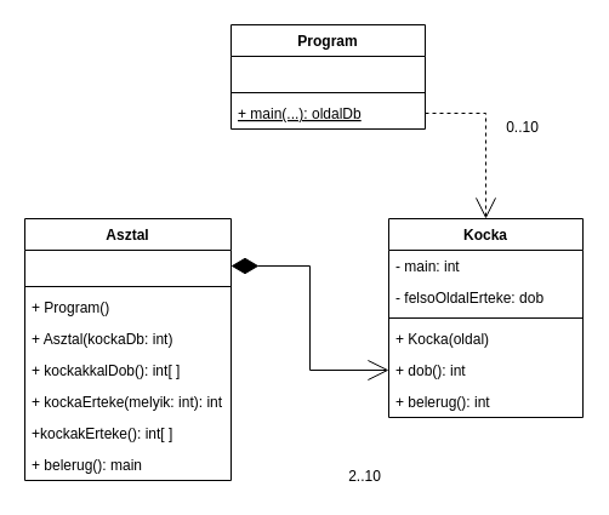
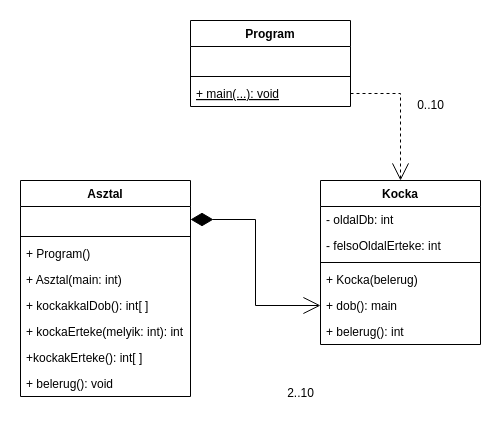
  <mxCell id="0" />
  <mxCell id="1" parent="0" />
  <mxCell id="2" value="Kocka" style="swimlane;fontStyle=1;align=center;verticalAlign=top;childLayout=stackLayout;horizontal=1;startSize=26;horizontalStack=0;resizeParent=1;resizeParentMax=0;resizeLast=0;collapsible=1;marginBottom=0;" parent="1" vertex="1"><mxGeometry x="320" y="180" width="160" height="164" as="geometry" /></mxCell>
- <mxCell id="3" value="- main: int" style="text;strokeColor=none;fillColor=none;align=left;verticalAlign=top;spacingLeft=4;spacingRight=4;overflow=hidden;rotatable=0;points=[[0,0.5],[1,0.5]];portConstraint=eastwest;" parent="2" vertex="1"><mxGeometry y="26" width="160" height="26" as="geometry" /></mxCell>
- <mxCell id="4" value="- felsoOldalErteke: dob" style="text;strokeColor=none;fillColor=none;align=left;verticalAlign=top;spacingLeft=4;spacingRight=4;overflow=hidden;rotatable=0;points=[[0,0.5],[1,0.5]];portConstraint=eastwest;" parent="2" vertex="1"><mxGeometry y="52" width="160" height="26" as="geometry" /></mxCell>
+ <mxCell id="3" value="- oldalDb: int" style="text;strokeColor=none;fillColor=none;align=left;verticalAlign=top;spacingLeft=4;spacingRight=4;overflow=hidden;rotatable=0;points=[[0,0.5],[1,0.5]];portConstraint=eastwest;" parent="2" vertex="1"><mxGeometry y="26" width="160" height="26" as="geometry" /></mxCell>
+ <mxCell id="4" value="- felsoOldalErteke: int" style="text;strokeColor=none;fillColor=none;align=left;verticalAlign=top;spacingLeft=4;spacingRight=4;overflow=hidden;rotatable=0;points=[[0,0.5],[1,0.5]];portConstraint=eastwest;" parent="2" vertex="1"><mxGeometry y="52" width="160" height="26" as="geometry" /></mxCell>
  <mxCell id="5" value="" style="line;strokeWidth=1;fillColor=none;align=left;verticalAlign=middle;spacingTop=-1;spacingLeft=3;spacingRight=3;rotatable=0;labelPosition=right;points=[];portConstraint=eastwest;" parent="2" vertex="1"><mxGeometry y="78" width="160" height="8" as="geometry" /></mxCell>
- <mxCell id="6" value="+ Kocka(oldal)" style="text;strokeColor=none;fillColor=none;align=left;verticalAlign=top;spacingLeft=4;spacingRight=4;overflow=hidden;rotatable=0;points=[[0,0.5],[1,0.5]];portConstraint=eastwest;" parent="2" vertex="1"><mxGeometry y="86" width="160" height="26" as="geometry" /></mxCell>
- <mxCell id="7" value="+ dob(): int" style="text;strokeColor=none;fillColor=none;align=left;verticalAlign=top;spacingLeft=4;spacingRight=4;overflow=hidden;rotatable=0;points=[[0,0.5],[1,0.5]];portConstraint=eastwest;" parent="2" vertex="1"><mxGeometry y="112" width="160" height="26" as="geometry" /></mxCell>
+ <mxCell id="6" value="+ Kocka(belerug)" style="text;strokeColor=none;fillColor=none;align=left;verticalAlign=top;spacingLeft=4;spacingRight=4;overflow=hidden;rotatable=0;points=[[0,0.5],[1,0.5]];portConstraint=eastwest;" parent="2" vertex="1"><mxGeometry y="86" width="160" height="26" as="geometry" /></mxCell>
+ <mxCell id="7" value="+ dob(): main" style="text;strokeColor=none;fillColor=none;align=left;verticalAlign=top;spacingLeft=4;spacingRight=4;overflow=hidden;rotatable=0;points=[[0,0.5],[1,0.5]];portConstraint=eastwest;" parent="2" vertex="1"><mxGeometry y="112" width="160" height="26" as="geometry" /></mxCell>
  <mxCell id="8" value="+ belerug(): int" style="text;strokeColor=none;fillColor=none;align=left;verticalAlign=top;spacingLeft=4;spacingRight=4;overflow=hidden;rotatable=0;points=[[0,0.5],[1,0.5]];portConstraint=eastwest;" parent="2" vertex="1"><mxGeometry y="138" width="160" height="26" as="geometry" /></mxCell>
  <mxCell id="9" value="Asztal" style="swimlane;fontStyle=1;align=center;verticalAlign=top;childLayout=stackLayout;horizontal=1;startSize=26;horizontalStack=0;resizeParent=1;resizeParentMax=0;resizeLast=0;collapsible=1;marginBottom=0;" parent="1" vertex="1"><mxGeometry x="20" y="180" width="170" height="216" as="geometry" /></mxCell>
  <mxCell id="10" value=" " style="text;strokeColor=none;fillColor=none;align=left;verticalAlign=top;spacingLeft=4;spacingRight=4;overflow=hidden;rotatable=0;points=[[0,0.5],[1,0.5]];portConstraint=eastwest;" parent="9" vertex="1"><mxGeometry y="26" width="170" height="26" as="geometry" /></mxCell>
  <mxCell id="11" value="" style="line;strokeWidth=1;fillColor=none;align=left;verticalAlign=middle;spacingTop=-1;spacingLeft=3;spacingRight=3;rotatable=0;labelPosition=right;points=[];portConstraint=eastwest;" parent="9" vertex="1"><mxGeometry y="52" width="170" height="8" as="geometry" /></mxCell>
  <mxCell id="12" value="+ Program()" style="text;strokeColor=none;fillColor=none;align=left;verticalAlign=top;spacingLeft=4;spacingRight=4;overflow=hidden;rotatable=0;points=[[0,0.5],[1,0.5]];portConstraint=eastwest;" parent="9" vertex="1"><mxGeometry y="60" width="170" height="26" as="geometry" /></mxCell>
- <mxCell id="13" value="+ Asztal(kockaDb: int)" style="text;strokeColor=none;fillColor=none;align=left;verticalAlign=top;spacingLeft=4;spacingRight=4;overflow=hidden;rotatable=0;points=[[0,0.5],[1,0.5]];portConstraint=eastwest;" parent="9" vertex="1"><mxGeometry y="86" width="170" height="26" as="geometry" /></mxCell>
+ <mxCell id="13" value="+ Asztal(main: int)" style="text;strokeColor=none;fillColor=none;align=left;verticalAlign=top;spacingLeft=4;spacingRight=4;overflow=hidden;rotatable=0;points=[[0,0.5],[1,0.5]];portConstraint=eastwest;" parent="9" vertex="1"><mxGeometry y="86" width="170" height="26" as="geometry" /></mxCell>
  <mxCell id="14" value="+ kockakkalDob(): int[ ]" style="text;strokeColor=none;fillColor=none;align=left;verticalAlign=top;spacingLeft=4;spacingRight=4;overflow=hidden;rotatable=0;points=[[0,0.5],[1,0.5]];portConstraint=eastwest;" parent="9" vertex="1"><mxGeometry y="112" width="170" height="26" as="geometry" /></mxCell>
  <mxCell id="15" value="+ kockaErteke(melyik: int): int" style="text;strokeColor=none;fillColor=none;align=left;verticalAlign=top;spacingLeft=4;spacingRight=4;overflow=hidden;rotatable=0;points=[[0,0.5],[1,0.5]];portConstraint=eastwest;" parent="9" vertex="1"><mxGeometry y="138" width="170" height="26" as="geometry" /></mxCell>
  <mxCell id="16" value="+kockakErteke(): int[ ]" style="text;strokeColor=none;fillColor=none;align=left;verticalAlign=top;spacingLeft=4;spacingRight=4;overflow=hidden;rotatable=0;points=[[0,0.5],[1,0.5]];portConstraint=eastwest;" parent="9" vertex="1"><mxGeometry y="164" width="170" height="26" as="geometry" /></mxCell>
- <mxCell id="17" value="+ belerug(): main" style="text;strokeColor=none;fillColor=none;align=left;verticalAlign=top;spacingLeft=4;spacingRight=4;overflow=hidden;rotatable=0;points=[[0,0.5],[1,0.5]];portConstraint=eastwest;" parent="9" vertex="1"><mxGeometry y="190" width="170" height="26" as="geometry" /></mxCell>
+ <mxCell id="17" value="+ belerug(): void" style="text;strokeColor=none;fillColor=none;align=left;verticalAlign=top;spacingLeft=4;spacingRight=4;overflow=hidden;rotatable=0;points=[[0,0.5],[1,0.5]];portConstraint=eastwest;" parent="9" vertex="1"><mxGeometry y="190" width="170" height="26" as="geometry" /></mxCell>
  <mxCell id="18" style="edgeStyle=orthogonalEdgeStyle;rounded=0;orthogonalLoop=1;jettySize=auto;html=1;exitX=1;exitY=0.5;exitDx=0;exitDy=0;entryX=0;entryY=0.5;entryDx=0;entryDy=0;endArrow=open;endFill=0;endSize=15;startArrow=diamondThin;startFill=1;startSize=20;" parent="1" source="10" target="7" edge="1"><mxGeometry relative="1" as="geometry" /></mxCell>
  <mxCell id="19" value="2..10" style="text;html=1;align=center;verticalAlign=middle;resizable=0;points=[];autosize=1;strokeColor=none;fillColor=none;" parent="1" vertex="1"><mxGeometry x="280" y="383" width="40" height="20" as="geometry" /></mxCell>
  <mxCell id="20" value="Program" style="swimlane;fontStyle=1;align=center;verticalAlign=top;childLayout=stackLayout;horizontal=1;startSize=26;horizontalStack=0;resizeParent=1;resizeParentMax=0;resizeLast=0;collapsible=1;marginBottom=0;" parent="1" vertex="1"><mxGeometry x="190" y="20" width="160" height="86" as="geometry" /></mxCell>
  <mxCell id="21" value=" " style="text;strokeColor=none;fillColor=none;align=left;verticalAlign=top;spacingLeft=4;spacingRight=4;overflow=hidden;rotatable=0;points=[[0,0.5],[1,0.5]];portConstraint=eastwest;" parent="20" vertex="1"><mxGeometry y="26" width="160" height="26" as="geometry" /></mxCell>
  <mxCell id="22" value="" style="line;strokeWidth=1;fillColor=none;align=left;verticalAlign=middle;spacingTop=-1;spacingLeft=3;spacingRight=3;rotatable=0;labelPosition=right;points=[];portConstraint=eastwest;" parent="20" vertex="1"><mxGeometry y="52" width="160" height="8" as="geometry" /></mxCell>
- <mxCell id="23" value="+ main(...): oldalDb" style="text;strokeColor=none;fillColor=none;align=left;verticalAlign=top;spacingLeft=4;spacingRight=4;overflow=hidden;rotatable=0;points=[[0,0.5],[1,0.5]];portConstraint=eastwest;fontStyle=4" parent="20" vertex="1"><mxGeometry y="60" width="160" height="26" as="geometry" /></mxCell>
+ <mxCell id="23" value="+ main(...): void" style="text;strokeColor=none;fillColor=none;align=left;verticalAlign=top;spacingLeft=4;spacingRight=4;overflow=hidden;rotatable=0;points=[[0,0.5],[1,0.5]];portConstraint=eastwest;fontStyle=4" parent="20" vertex="1"><mxGeometry y="60" width="160" height="26" as="geometry" /></mxCell>
  <mxCell id="24" style="edgeStyle=orthogonalEdgeStyle;rounded=0;orthogonalLoop=1;jettySize=auto;html=1;exitX=1;exitY=0.5;exitDx=0;exitDy=0;startArrow=none;startFill=0;endArrow=open;endFill=0;startSize=20;endSize=15;dashed=1;" parent="1" source="23" target="2" edge="1"><mxGeometry relative="1" as="geometry" /></mxCell>
  <mxCell id="25" value="0..10" style="text;html=1;align=center;verticalAlign=middle;resizable=0;points=[];autosize=1;strokeColor=none;fillColor=none;" parent="1" vertex="1"><mxGeometry x="410" y="95" width="40" height="20" as="geometry" /></mxCell>
